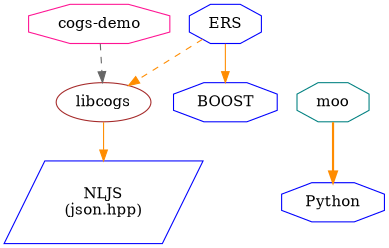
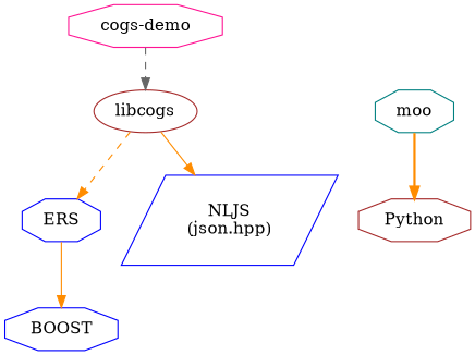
  digraph {
    node [color=blue shape=octagon]
    edge [color=darkorange style=dashed]
    n1 [color=brown label=libcogs shape=ellipse]
    moo [color=teal]
    ERS
    n4 [label="NLJS\n(json.hpp)" shape=parallelogram]
-   Python
+   Python [color=brown]
    n6 [color=deeppink label="cogs-demo"]
    BOOST
    subgraph sub_1 {
      rank=same
      n1
      moo
    }
-   ERS -> n1
+   n1 -> ERS
    n1 -> n4 [style=solid]
    moo -> Python [style=bold]
    ERS -> BOOST [style=solid]
    n6 -> n1 [color=gray40]
  }
